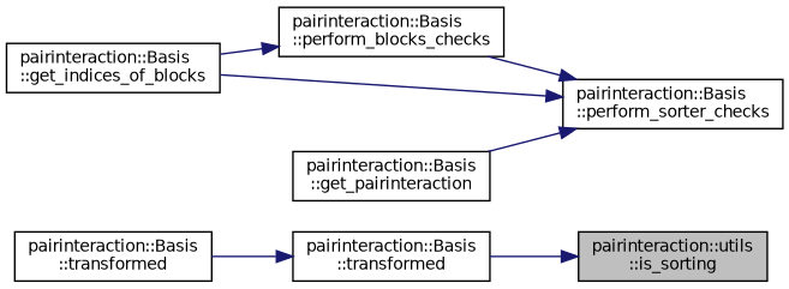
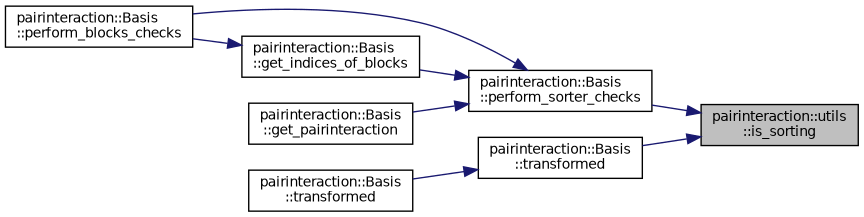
  digraph {
    rankdir=RL
    node [color=black fontname=Helvetica fontsize=10 shape=record]
    edge [color=midnightblue dir=back fontname=Helvetica fontsize=10 labelfontname=Helvetica labelfontsize=10 style=solid]
    n1 [fillcolor=grey75 fontcolor=black height=0.2 label="pairinteraction::utils\l::is_sorting" style=filled width=0.4]
    n2 [height=0.2 label="pairinteraction::Basis\l::perform_sorter_checks" width=0.4]
    n3 [height=0.2 label="pairinteraction::Basis\l::transformed" width=0.4]
    n4 [height=0.2 label="pairinteraction::Basis\l::perform_blocks_checks" width=0.4]
    n5 [height=0.2 label="pairinteraction::Basis\l::get_indices_of_blocks" width=0.4]
    n6 [height=0.2 label="pairinteraction::Basis\l::get_pairinteraction" width=0.4]
    n7 [height=0.2 label="pairinteraction::Basis\l::transformed" width=0.4]
+   n1 -> n2
    n1 -> n3
    n2 -> n4
    n2 -> n5
    n2 -> n6
    n3 -> n7
-   n4 -> n5
+   n5 -> n4
  }
